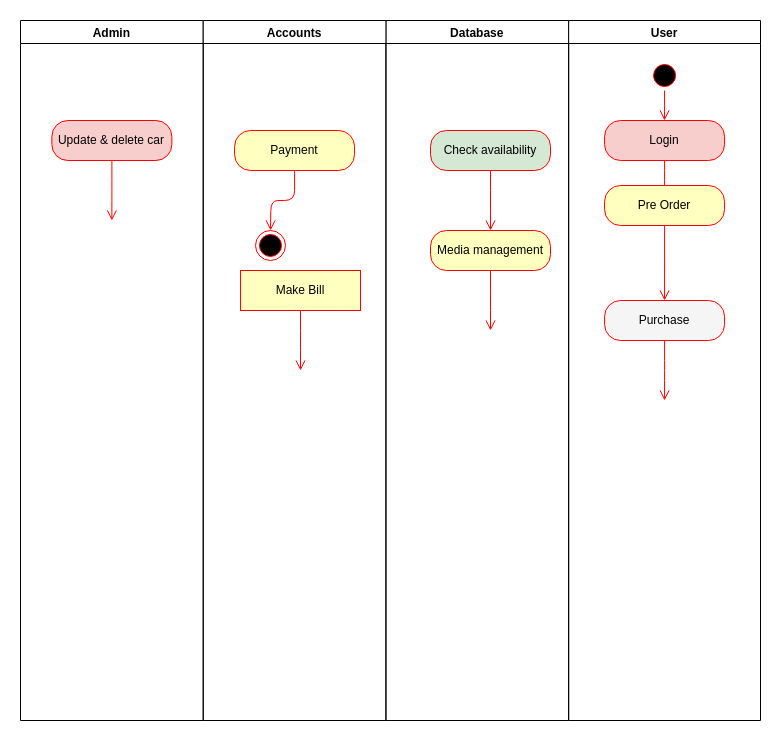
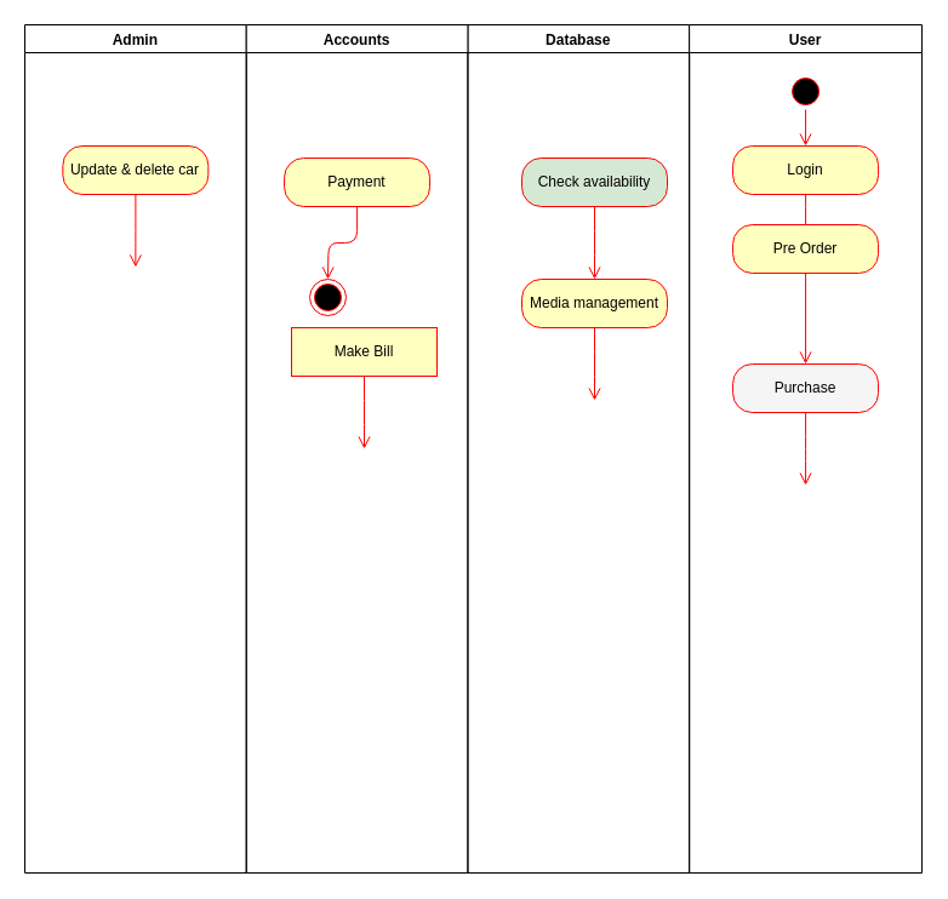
  <mxCell id="0" />
  <mxCell id="1" parent="0" />
  <mxCell id="2" value="" style="group" vertex="1" connectable="0" parent="1"><mxGeometry x="20" y="20" width="740" height="700" as="geometry" /></mxCell>
  <mxCell id="3" value="Admin" style="swimlane;startSize=23;" vertex="1" parent="2"><mxGeometry width="182.716" height="700" as="geometry" /></mxCell>
- <mxCell id="4" value="Update &amp;amp; delete car" style="rounded=1;whiteSpace=wrap;html=1;arcSize=40;fontColor=#000000;fillColor=#f8cecc;strokeColor=#ff0000;" vertex="1" parent="3"><mxGeometry x="31.36" y="100" width="120" height="40" as="geometry" /></mxCell>
+ <mxCell id="4" value="Update &amp;amp; delete car" style="rounded=1;whiteSpace=wrap;html=1;arcSize=40;fontColor=#000000;fillColor=#ffffc0;strokeColor=#ff0000;" vertex="1" parent="3"><mxGeometry x="31.36" y="100" width="120" height="40" as="geometry" /></mxCell>
  <mxCell id="5" value="" style="edgeStyle=orthogonalEdgeStyle;html=1;verticalAlign=bottom;endArrow=open;endSize=8;strokeColor=#ff0000;" edge="1" source="4" parent="3"><mxGeometry relative="1" as="geometry"><mxPoint x="91.36" y="200" as="targetPoint" /></mxGeometry></mxCell>
  <mxCell id="6" value="Database" style="swimlane;" vertex="1" parent="2"><mxGeometry x="365.432" width="182.716" height="700" as="geometry" /></mxCell>
  <mxCell id="7" value="Media management" style="rounded=1;whiteSpace=wrap;html=1;arcSize=40;fontColor=#000000;fillColor=#ffffc0;strokeColor=#ff0000;" vertex="1" parent="6"><mxGeometry x="44.568" y="210" width="120" height="40" as="geometry" /></mxCell>
  <mxCell id="8" value="" style="edgeStyle=orthogonalEdgeStyle;html=1;verticalAlign=bottom;endArrow=open;endSize=8;strokeColor=#ff0000;" edge="1" source="7" parent="6"><mxGeometry relative="1" as="geometry"><mxPoint x="104.568" y="310" as="targetPoint" /></mxGeometry></mxCell>
  <mxCell id="9" value="Accounts" style="swimlane;" vertex="1" parent="2"><mxGeometry x="182.716" width="182.716" height="700" as="geometry" /></mxCell>
  <mxCell id="10" value="Payment" style="rounded=1;whiteSpace=wrap;html=1;arcSize=40;fontColor=#000000;fillColor=#ffffc0;strokeColor=#ff0000;" vertex="1" parent="9"><mxGeometry x="31.354" y="110" width="120" height="40" as="geometry" /></mxCell>
  <mxCell id="11" value="" style="edgeStyle=orthogonalEdgeStyle;html=1;verticalAlign=bottom;endArrow=open;endSize=8;strokeColor=#ff0000;" edge="1" source="10" parent="9"><mxGeometry relative="1" as="geometry"><mxPoint x="67.284" y="210" as="targetPoint" /></mxGeometry></mxCell>
  <mxCell id="12" value="" style="ellipse;html=1;shape=endState;fillColor=#000000;strokeColor=#ff0000;" vertex="1" parent="9"><mxGeometry x="52.284" y="210" width="30" height="30" as="geometry" /></mxCell>
  <mxCell id="13" value="Make Bill" style="whiteSpace=wrap;html=1;arcSize=40;fontColor=#000000;fillColor=#ffffc0;strokeColor=#ff0000;rounded=0;" vertex="1" parent="9"><mxGeometry x="37.284" y="250" width="120" height="40" as="geometry" /></mxCell>
  <mxCell id="14" value="" style="edgeStyle=orthogonalEdgeStyle;html=1;verticalAlign=bottom;endArrow=open;endSize=8;strokeColor=#ff0000;" edge="1" source="13" parent="9"><mxGeometry relative="1" as="geometry"><mxPoint x="97.284" y="350" as="targetPoint" /></mxGeometry></mxCell>
  <mxCell id="15" value="User" style="swimlane;" vertex="1" parent="2"><mxGeometry x="548.148" width="191.852" height="700" as="geometry"><mxRectangle x="548.148" width="60" height="23" as="alternateBounds" /></mxGeometry></mxCell>
  <mxCell id="16" value="" style="ellipse;html=1;shape=startState;fillColor=#000000;strokeColor=#ff0000;" vertex="1" parent="15"><mxGeometry x="80.922" y="40" width="30" height="30" as="geometry" /></mxCell>
  <mxCell id="17" value="" style="edgeStyle=orthogonalEdgeStyle;html=1;verticalAlign=bottom;endArrow=open;endSize=8;strokeColor=#ff0000;" edge="1" source="16" parent="15"><mxGeometry relative="1" as="geometry"><mxPoint x="95.852" y="100" as="targetPoint" /></mxGeometry></mxCell>
- <mxCell id="18" value="Login" style="rounded=1;whiteSpace=wrap;html=1;arcSize=40;fontColor=#000000;fillColor=#f8cecc;strokeColor=#ff0000;" vertex="1" parent="15"><mxGeometry x="35.922" y="100" width="120" height="40" as="geometry" /></mxCell>
+ <mxCell id="18" value="Login" style="rounded=1;whiteSpace=wrap;html=1;arcSize=40;fontColor=#000000;fillColor=#ffffc0;strokeColor=#ff0000;" vertex="1" parent="15"><mxGeometry x="35.922" y="100" width="120" height="40" as="geometry" /></mxCell>
  <mxCell id="19" value="" style="edgeStyle=orthogonalEdgeStyle;html=1;verticalAlign=bottom;endArrow=open;endSize=8;strokeColor=#ff0000;" edge="1" source="18" parent="15"><mxGeometry relative="1" as="geometry"><mxPoint x="95.852" y="180" as="targetPoint" /></mxGeometry></mxCell>
  <mxCell id="20" value="Pre Order" style="rounded=1;whiteSpace=wrap;html=1;arcSize=40;fontColor=#000000;fillColor=#ffffc0;strokeColor=#ff0000;" vertex="1" parent="15"><mxGeometry x="35.922" y="165" width="120" height="40" as="geometry" /></mxCell>
  <mxCell id="21" value="" style="edgeStyle=orthogonalEdgeStyle;html=1;verticalAlign=bottom;endArrow=open;endSize=8;strokeColor=#ff0000;" edge="1" source="20" parent="15"><mxGeometry relative="1" as="geometry"><mxPoint x="95.922" y="280" as="targetPoint" /></mxGeometry></mxCell>
  <mxCell id="22" value="Purchase" style="rounded=1;whiteSpace=wrap;html=1;arcSize=40;fontColor=#000000;fillColor=#f5f5f5;strokeColor=#ff0000;" vertex="1" parent="15"><mxGeometry x="35.922" y="280" width="120" height="40" as="geometry" /></mxCell>
  <mxCell id="23" value="" style="edgeStyle=orthogonalEdgeStyle;html=1;verticalAlign=bottom;endArrow=open;endSize=8;strokeColor=#ff0000;" edge="1" source="22" parent="15"><mxGeometry relative="1" as="geometry"><mxPoint x="95.922" y="380" as="targetPoint" /></mxGeometry></mxCell>
  <mxCell id="24" value="Check availability" style="rounded=1;whiteSpace=wrap;html=1;arcSize=40;fontColor=#000000;fillColor=#d5e8d4;strokeColor=#ff0000;" vertex="1" parent="1"><mxGeometry x="430" y="130" width="120" height="40" as="geometry" /></mxCell>
  <mxCell id="25" value="" style="edgeStyle=orthogonalEdgeStyle;html=1;verticalAlign=bottom;endArrow=open;endSize=8;strokeColor=#ff0000;" edge="1" source="24" parent="1"><mxGeometry relative="1" as="geometry"><mxPoint x="490" y="230" as="targetPoint" /></mxGeometry></mxCell>
